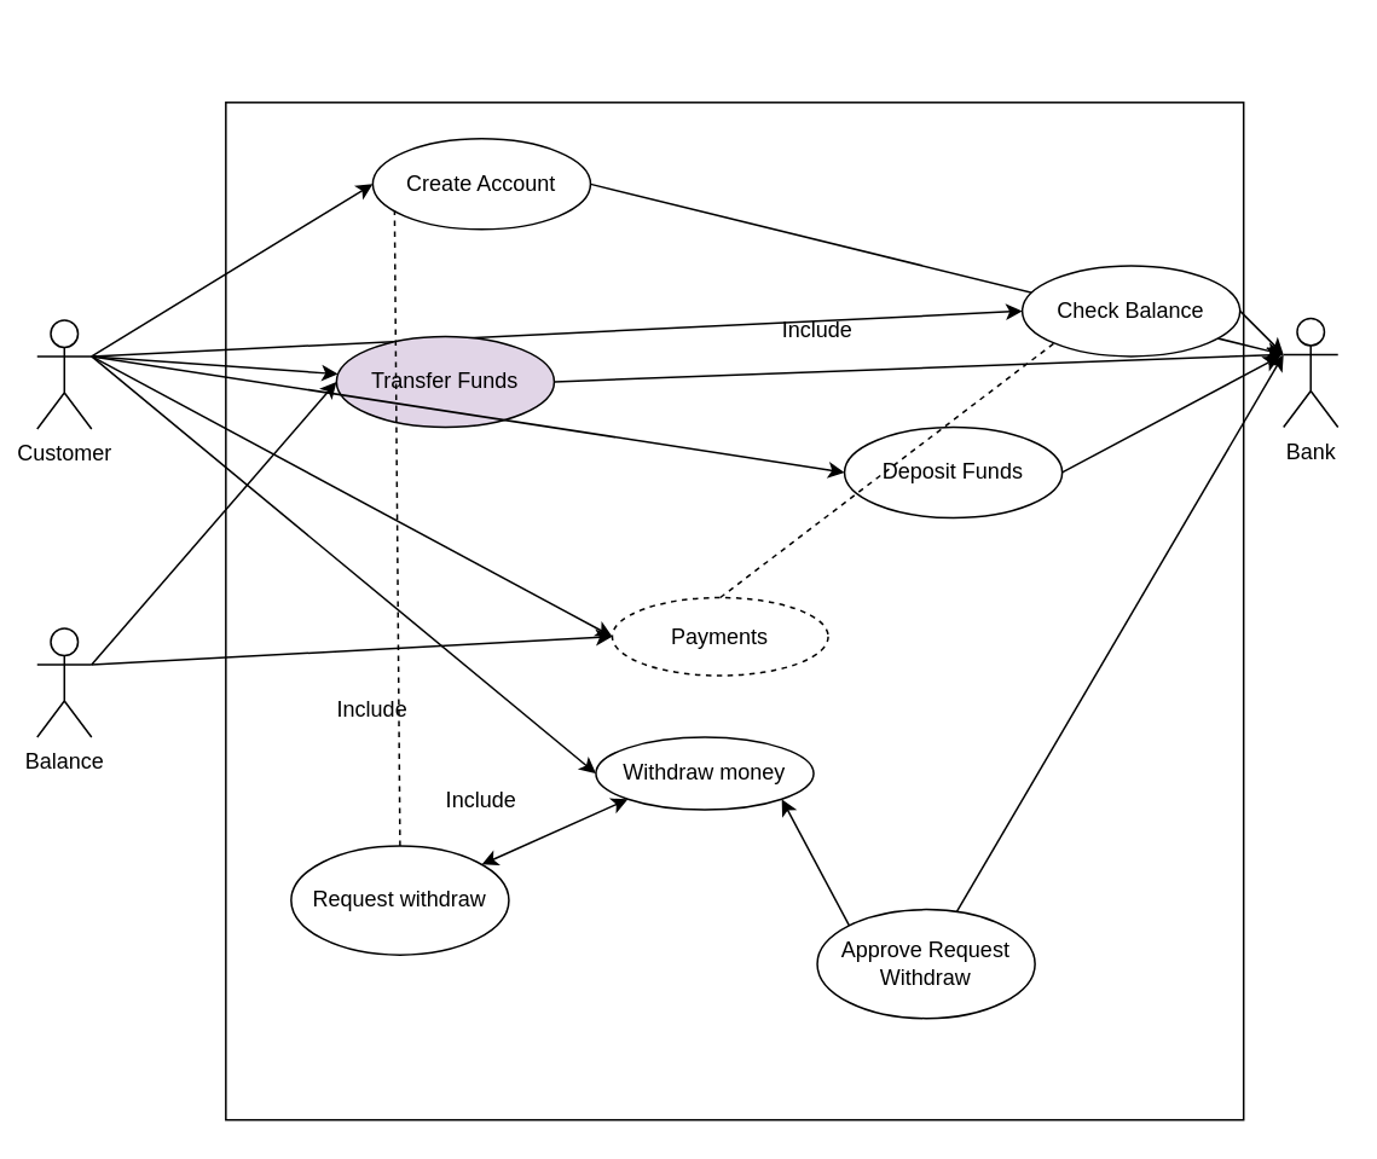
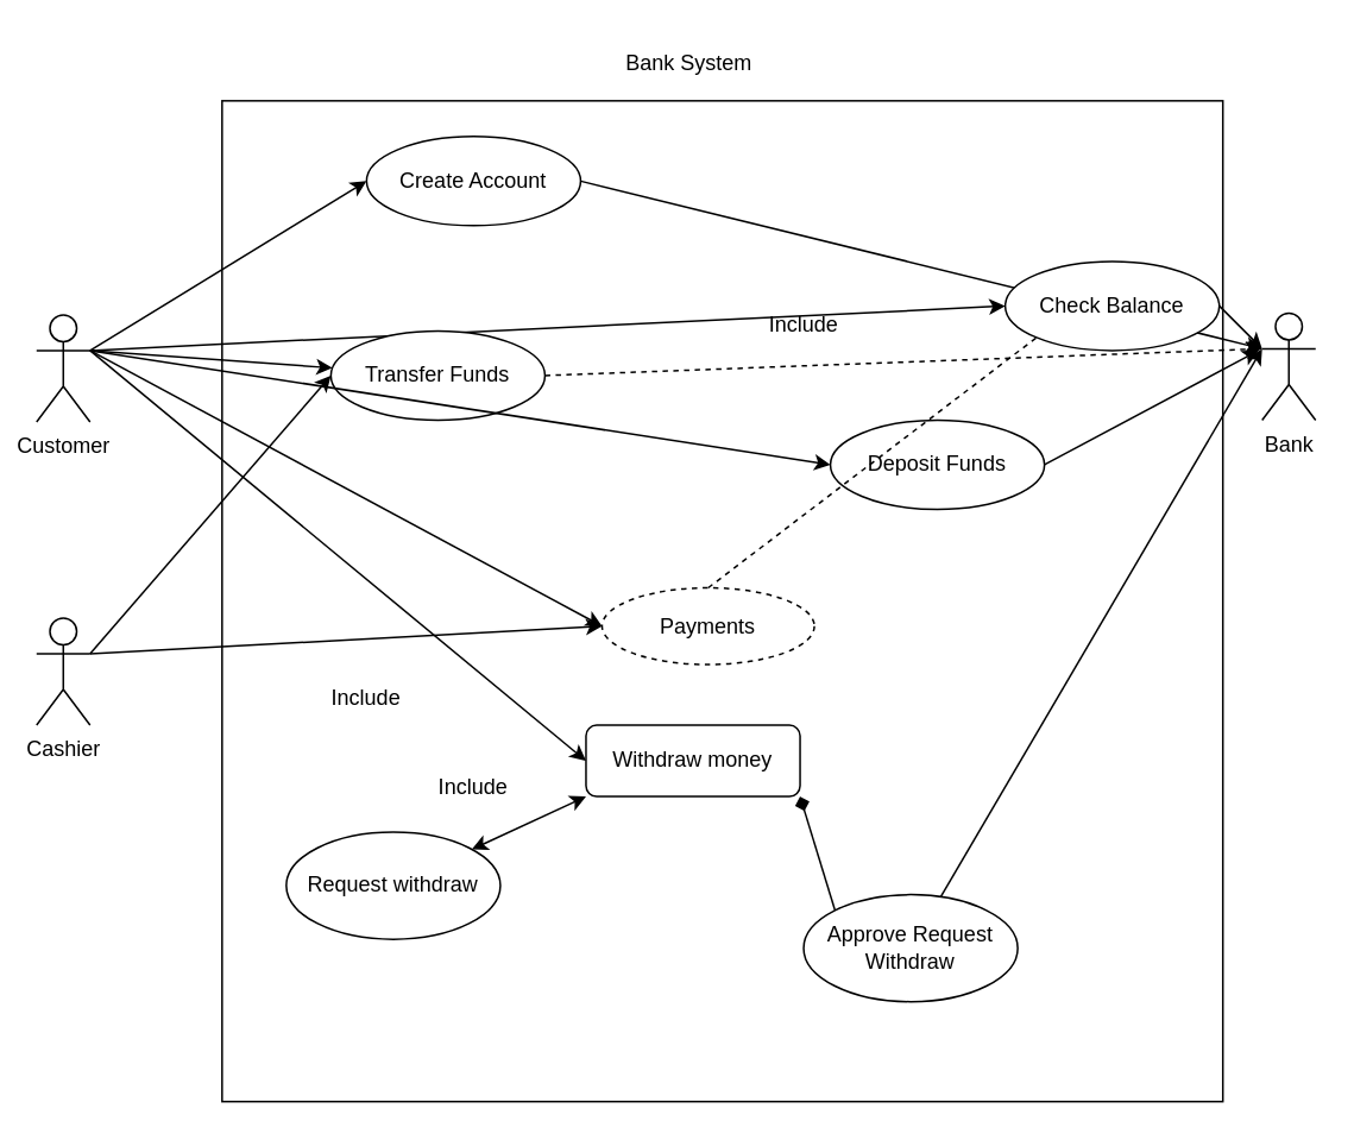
  <mxCell id="0" />
  <mxCell id="1" parent="0" />
  <mxCell id="2" value="Customer" style="shape=umlActor;verticalLabelPosition=bottom;verticalAlign=top;html=1;outlineConnect=0;" vertex="1" parent="1"><mxGeometry x="20" y="176" width="30" height="60" as="geometry" /></mxCell>
  <mxCell id="3" value="" style="whiteSpace=wrap;html=1;aspect=fixed;" vertex="1" parent="1"><mxGeometry x="124" y="56" width="561" height="561" as="geometry" /></mxCell>
  <mxCell id="4" value="Create Account" style="ellipse;whiteSpace=wrap;html=1;" vertex="1" parent="1"><mxGeometry x="205" y="76" width="120" height="50" as="geometry" /></mxCell>
  <mxCell id="5" value="Bank" style="shape=umlActor;verticalLabelPosition=bottom;verticalAlign=top;html=1;outlineConnect=0;" vertex="1" parent="1"><mxGeometry x="707" y="175" width="30" height="60" as="geometry" /></mxCell>
+ <mxCell id="6" value="Bank System" style="text;html=1;strokeColor=none;fillColor=none;align=center;verticalAlign=middle;whiteSpace=wrap;rounded=0;" vertex="1" parent="1"><mxGeometry x="276" y="20" width="220" height="30" as="geometry" /></mxCell>
  <mxCell id="7" value="" style="endArrow=classic;html=1;rounded=0;exitX=1;exitY=0.333;exitDx=0;exitDy=0;exitPerimeter=0;entryX=0;entryY=0.5;entryDx=0;entryDy=0;" edge="1" parent="1" source="2" target="4"><mxGeometry width="50" height="50" relative="1" as="geometry"><mxPoint x="65" y="206" as="sourcePoint" /><mxPoint x="115" y="156" as="targetPoint" /></mxGeometry></mxCell>
  <mxCell id="8" value="" style="endArrow=classic;html=1;rounded=0;exitX=1;exitY=0.5;exitDx=0;exitDy=0;entryX=0;entryY=0.333;entryDx=0;entryDy=0;entryPerimeter=0;" edge="1" parent="1" source="4" target="5"><mxGeometry width="50" height="50" relative="1" as="geometry"><mxPoint x="545" y="146" as="sourcePoint" /><mxPoint x="595" y="96" as="targetPoint" /></mxGeometry></mxCell>
  <mxCell id="9" value="Check Balance" style="ellipse;whiteSpace=wrap;html=1;" vertex="1" parent="1"><mxGeometry x="563" y="146" width="120" height="50" as="geometry" /></mxCell>
  <mxCell id="10" value="" style="endArrow=classic;html=1;rounded=0;exitX=1;exitY=0.333;exitDx=0;exitDy=0;exitPerimeter=0;entryX=0;entryY=0.5;entryDx=0;entryDy=0;" edge="1" parent="1" source="2" target="9"><mxGeometry width="50" height="50" relative="1" as="geometry"><mxPoint x="185" y="225" as="sourcePoint" /><mxPoint x="235" y="175" as="targetPoint" /></mxGeometry></mxCell>
  <mxCell id="11" value="" style="endArrow=classic;html=1;rounded=0;exitX=1;exitY=0.5;exitDx=0;exitDy=0;entryX=0;entryY=0.333;entryDx=0;entryDy=0;entryPerimeter=0;" edge="1" parent="1" source="9" target="5"><mxGeometry width="50" height="50" relative="1" as="geometry"><mxPoint x="496" y="216" as="sourcePoint" /><mxPoint x="546" y="166" as="targetPoint" /></mxGeometry></mxCell>
- <mxCell id="12" value="Transfer Funds" style="ellipse;whiteSpace=wrap;html=1;fillColor=#e1d5e7;" vertex="1" parent="1"><mxGeometry x="185" y="185" width="120" height="50" as="geometry" /></mxCell>
+ <mxCell id="12" value="Transfer Funds" style="ellipse;whiteSpace=wrap;html=1;" vertex="1" parent="1"><mxGeometry x="185" y="185" width="120" height="50" as="geometry" /></mxCell>
  <mxCell id="13" value="Deposit Funds" style="ellipse;whiteSpace=wrap;html=1;" vertex="1" parent="1"><mxGeometry x="465" y="235" width="120" height="50" as="geometry" /></mxCell>
  <mxCell id="14" value="" style="endArrow=classic;html=1;rounded=0;exitX=1;exitY=0.333;exitDx=0;exitDy=0;exitPerimeter=0;" edge="1" parent="1" source="2" target="12"><mxGeometry width="50" height="50" relative="1" as="geometry"><mxPoint x="635" y="336" as="sourcePoint" /><mxPoint x="685" y="286" as="targetPoint" /></mxGeometry></mxCell>
- <mxCell id="15" value="" style="endArrow=classic;html=1;rounded=0;exitX=1;exitY=0.5;exitDx=0;exitDy=0;entryX=0;entryY=0.333;entryDx=0;entryDy=0;entryPerimeter=0;" edge="1" parent="1" source="12" target="5"><mxGeometry width="50" height="50" relative="1" as="geometry"><mxPoint x="635" y="336" as="sourcePoint" /><mxPoint x="685" y="286" as="targetPoint" /></mxGeometry></mxCell>
- <mxCell id="16" value="Balance" style="shape=umlActor;verticalLabelPosition=bottom;verticalAlign=top;html=1;outlineConnect=0;" vertex="1" parent="1"><mxGeometry x="20" y="346" width="30" height="60" as="geometry" /></mxCell>
+ <mxCell id="15" value="" style="endArrow=classic;html=1;rounded=0;exitX=1;exitY=0.5;exitDx=0;exitDy=0;entryX=0;entryY=0.333;entryDx=0;entryDy=0;entryPerimeter=0;dashed=1;" edge="1" parent="1" source="12" target="5"><mxGeometry width="50" height="50" relative="1" as="geometry"><mxPoint x="635" y="336" as="sourcePoint" /><mxPoint x="685" y="286" as="targetPoint" /></mxGeometry></mxCell>
+ <mxCell id="16" value="Cashier" style="shape=umlActor;verticalLabelPosition=bottom;verticalAlign=top;html=1;outlineConnect=0;" vertex="1" parent="1"><mxGeometry x="20" y="346" width="30" height="60" as="geometry" /></mxCell>
  <mxCell id="17" value="" style="endArrow=classic;html=1;rounded=0;exitX=1;exitY=0.333;exitDx=0;exitDy=0;exitPerimeter=0;entryX=0;entryY=0.5;entryDx=0;entryDy=0;" edge="1" parent="1" source="16" target="12"><mxGeometry width="50" height="50" relative="1" as="geometry"><mxPoint x="205" y="436" as="sourcePoint" /><mxPoint x="255" y="386" as="targetPoint" /></mxGeometry></mxCell>
  <mxCell id="18" value="" style="endArrow=classic;html=1;rounded=0;exitX=1;exitY=0.333;exitDx=0;exitDy=0;exitPerimeter=0;entryX=0;entryY=0.5;entryDx=0;entryDy=0;" edge="1" parent="1" source="2" target="13"><mxGeometry width="50" height="50" relative="1" as="geometry"><mxPoint x="205" y="336" as="sourcePoint" /><mxPoint x="255" y="286" as="targetPoint" /></mxGeometry></mxCell>
  <mxCell id="19" value="" style="endArrow=classic;html=1;rounded=0;exitX=1;exitY=0.5;exitDx=0;exitDy=0;" edge="1" parent="1" source="13"><mxGeometry width="50" height="50" relative="1" as="geometry"><mxPoint x="205" y="336" as="sourcePoint" /><mxPoint x="705" y="196" as="targetPoint" /></mxGeometry></mxCell>
  <mxCell id="20" value="Payments" style="ellipse;whiteSpace=wrap;html=1;dashed=1;" vertex="1" parent="1"><mxGeometry x="337" y="329" width="119" height="43" as="geometry" /></mxCell>
  <mxCell id="21" value="" style="endArrow=classic;html=1;rounded=0;exitX=1;exitY=0.333;exitDx=0;exitDy=0;exitPerimeter=0;entryX=0;entryY=0.5;entryDx=0;entryDy=0;" edge="1" parent="1" source="2" target="20"><mxGeometry width="50" height="50" relative="1" as="geometry"><mxPoint x="205" y="336" as="sourcePoint" /><mxPoint x="255" y="286" as="targetPoint" /></mxGeometry></mxCell>
  <mxCell id="22" value="" style="endArrow=classic;html=1;rounded=0;exitX=1;exitY=0.333;exitDx=0;exitDy=0;exitPerimeter=0;entryX=0;entryY=0.5;entryDx=0;entryDy=0;" edge="1" parent="1" source="16" target="20"><mxGeometry width="50" height="50" relative="1" as="geometry"><mxPoint x="205" y="336" as="sourcePoint" /><mxPoint x="255" y="286" as="targetPoint" /></mxGeometry></mxCell>
- <mxCell id="23" value="Withdraw money" style="ellipse;whiteSpace=wrap;html=1;" vertex="1" parent="1"><mxGeometry x="328" y="406" width="120" height="40" as="geometry" /></mxCell>
+ <mxCell id="23" value="Withdraw money" style="whiteSpace=wrap;html=1;rounded=1;" vertex="1" parent="1"><mxGeometry x="328" y="406" width="120" height="40" as="geometry" /></mxCell>
  <mxCell id="24" value="" style="endArrow=classic;html=1;rounded=0;exitX=1;exitY=0.333;exitDx=0;exitDy=0;exitPerimeter=0;entryX=0;entryY=0.5;entryDx=0;entryDy=0;" edge="1" parent="1" source="2" target="23"><mxGeometry width="50" height="50" relative="1" as="geometry"><mxPoint x="205" y="336" as="sourcePoint" /><mxPoint x="255" y="286" as="targetPoint" /></mxGeometry></mxCell>
  <mxCell id="25" value="" style="endArrow=classic;startArrow=classic;html=1;rounded=0;exitX=0;exitY=1;exitDx=0;exitDy=0;" edge="1" parent="1" source="23" target="26"><mxGeometry width="50" height="50" relative="1" as="geometry"><mxPoint x="315" y="466" as="sourcePoint" /><mxPoint x="345" y="436" as="targetPoint" /></mxGeometry></mxCell>
  <mxCell id="26" value="Request withdraw" style="ellipse;whiteSpace=wrap;html=1;" vertex="1" parent="1"><mxGeometry x="160" y="466" width="120" height="60" as="geometry" /></mxCell>
  <mxCell id="27" value="Approve Request Withdraw" style="ellipse;whiteSpace=wrap;html=1;" vertex="1" parent="1"><mxGeometry x="450" y="501" width="120" height="60" as="geometry" /></mxCell>
- <mxCell id="28" value="" style="endArrow=classic;html=1;rounded=0;exitX=0;exitY=0;exitDx=0;exitDy=0;entryX=1;entryY=1;entryDx=0;entryDy=0;" edge="1" parent="1" source="27" target="23"><mxGeometry width="50" height="50" relative="1" as="geometry"><mxPoint x="205" y="526" as="sourcePoint" /><mxPoint x="255" y="476" as="targetPoint" /></mxGeometry></mxCell>
+ <mxCell id="28" value="" style="endArrow=diamond;html=1;rounded=0;exitX=0;exitY=0;exitDx=0;exitDy=0;entryX=1;entryY=1;entryDx=0;entryDy=0;" edge="1" parent="1" source="27" target="23"><mxGeometry width="50" height="50" relative="1" as="geometry"><mxPoint x="205" y="526" as="sourcePoint" /><mxPoint x="255" y="476" as="targetPoint" /></mxGeometry></mxCell>
  <mxCell id="29" value="Include" style="text;html=1;strokeColor=none;fillColor=none;align=center;verticalAlign=middle;whiteSpace=wrap;rounded=0;" vertex="1" parent="1"><mxGeometry x="235" y="426" width="60" height="30" as="geometry" /></mxCell>
- <mxCell id="30" value="" style="endArrow=none;dashed=1;html=1;rounded=0;exitX=0.5;exitY=0;exitDx=0;exitDy=0;entryX=0.1;entryY=0.788;entryDx=0;entryDy=0;entryPerimeter=0;" edge="1" parent="1" source="26" target="4"><mxGeometry width="50" height="50" relative="1" as="geometry"><mxPoint x="205" y="326" as="sourcePoint" /><mxPoint x="255" y="276" as="targetPoint" /></mxGeometry></mxCell>
  <mxCell id="31" value="Include" style="text;html=1;strokeColor=none;fillColor=none;align=center;verticalAlign=middle;whiteSpace=wrap;rounded=0;" vertex="1" parent="1"><mxGeometry x="175" y="376" width="60" height="30" as="geometry" /></mxCell>
  <mxCell id="32" value="" style="endArrow=classic;html=1;rounded=0;entryX=0;entryY=0.333;entryDx=0;entryDy=0;entryPerimeter=0;" edge="1" parent="1" source="27" target="5"><mxGeometry width="50" height="50" relative="1" as="geometry"><mxPoint x="545" y="456" as="sourcePoint" /><mxPoint x="595" y="406" as="targetPoint" /></mxGeometry></mxCell>
  <mxCell id="33" value="" style="endArrow=none;dashed=1;html=1;rounded=0;entryX=0;entryY=1;entryDx=0;entryDy=0;exitX=0.5;exitY=0;exitDx=0;exitDy=0;" edge="1" parent="1" source="20" target="9"><mxGeometry width="50" height="50" relative="1" as="geometry"><mxPoint x="205" y="326" as="sourcePoint" /><mxPoint x="255" y="276" as="targetPoint" /></mxGeometry></mxCell>
  <mxCell id="34" value="Include" style="text;strokeColor=none;fillColor=none;align=left;verticalAlign=middle;spacingLeft=4;spacingRight=4;overflow=hidden;points=[[0,0.5],[1,0.5]];portConstraint=eastwest;rotatable=0;" vertex="1" parent="1"><mxGeometry x="425" y="166" width="80" height="30" as="geometry" /></mxCell>
